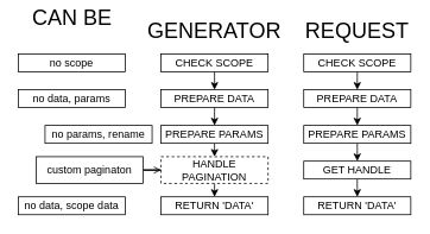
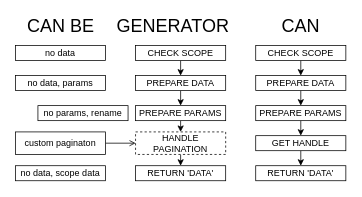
  <mxCell id="0" />
  <mxCell id="1" parent="0" />
  <mxCell id="2" style="edgeStyle=orthogonalEdgeStyle;rounded=0;orthogonalLoop=1;jettySize=auto;html=1;exitX=0.5;exitY=1;exitDx=0;exitDy=0;entryX=0.5;entryY=0;entryDx=0;entryDy=0;" edge="1" parent="1" source="3" target="5"><mxGeometry relative="1" as="geometry" /></mxCell>
  <mxCell id="3" value="CHECK SCOPE" style="rounded=0;whiteSpace=wrap;html=1;" vertex="1" parent="1"><mxGeometry x="340" y="60" width="120" height="20" as="geometry" /></mxCell>
  <mxCell id="4" style="edgeStyle=orthogonalEdgeStyle;rounded=0;orthogonalLoop=1;jettySize=auto;html=1;exitX=0.5;exitY=1;exitDx=0;exitDy=0;entryX=0.5;entryY=0;entryDx=0;entryDy=0;" edge="1" parent="1" source="5" target="7"><mxGeometry relative="1" as="geometry" /></mxCell>
  <mxCell id="5" value="PREPARE DATA" style="rounded=0;whiteSpace=wrap;html=1;" vertex="1" parent="1"><mxGeometry x="340" y="100" width="120" height="20" as="geometry" /></mxCell>
  <mxCell id="6" style="edgeStyle=orthogonalEdgeStyle;rounded=0;orthogonalLoop=1;jettySize=auto;html=1;exitX=0.5;exitY=1;exitDx=0;exitDy=0;entryX=0.5;entryY=0;entryDx=0;entryDy=0;" edge="1" parent="1" source="7" target="9"><mxGeometry relative="1" as="geometry" /></mxCell>
  <mxCell id="7" value="PREPARE PARAMS" style="rounded=0;whiteSpace=wrap;html=1;" vertex="1" parent="1"><mxGeometry x="340" y="140" width="120" height="20" as="geometry" /></mxCell>
  <mxCell id="8" style="edgeStyle=orthogonalEdgeStyle;rounded=0;orthogonalLoop=1;jettySize=auto;html=1;exitX=0.5;exitY=1;exitDx=0;exitDy=0;entryX=0.5;entryY=0;entryDx=0;entryDy=0;" edge="1" parent="1" source="9" target="10"><mxGeometry relative="1" as="geometry" /></mxCell>
  <mxCell id="9" value="GET HANDLE" style="rounded=0;whiteSpace=wrap;html=1;" vertex="1" parent="1"><mxGeometry x="340" y="180" width="120" height="20" as="geometry" /></mxCell>
  <mxCell id="10" value="RETURN 'DATA'" style="rounded=0;whiteSpace=wrap;html=1;" vertex="1" parent="1"><mxGeometry x="340" y="220" width="120" height="20" as="geometry" /></mxCell>
- <mxCell id="11" value="REQUEST" style="text;html=1;strokeColor=none;fillColor=none;align=center;verticalAlign=middle;whiteSpace=wrap;rounded=0;fontSize=24;" vertex="1" parent="1"><mxGeometry x="340" y="20" width="120" height="30" as="geometry" /></mxCell>
+ <mxCell id="11" value="CAN" style="text;html=1;strokeColor=none;fillColor=none;align=center;verticalAlign=middle;whiteSpace=wrap;rounded=0;fontSize=24;" vertex="1" parent="1"><mxGeometry x="340" y="20" width="120" height="30" as="geometry" /></mxCell>
  <mxCell id="12" style="edgeStyle=orthogonalEdgeStyle;rounded=0;orthogonalLoop=1;jettySize=auto;html=1;exitX=0.5;exitY=1;exitDx=0;exitDy=0;entryX=0.5;entryY=0;entryDx=0;entryDy=0;" edge="1" source="13" target="15" parent="1"><mxGeometry relative="1" as="geometry" /></mxCell>
  <mxCell id="13" value="CHECK SCOPE" style="rounded=0;whiteSpace=wrap;html=1;" vertex="1" parent="1"><mxGeometry x="180" y="60" width="120" height="20" as="geometry" /></mxCell>
  <mxCell id="14" style="edgeStyle=orthogonalEdgeStyle;rounded=0;orthogonalLoop=1;jettySize=auto;html=1;exitX=0.5;exitY=1;exitDx=0;exitDy=0;entryX=0.5;entryY=0;entryDx=0;entryDy=0;" edge="1" source="15" target="17" parent="1"><mxGeometry relative="1" as="geometry" /></mxCell>
  <mxCell id="15" value="PREPARE DATA" style="rounded=0;whiteSpace=wrap;html=1;" vertex="1" parent="1"><mxGeometry x="180" y="100" width="120" height="20" as="geometry" /></mxCell>
  <mxCell id="16" style="edgeStyle=orthogonalEdgeStyle;rounded=0;orthogonalLoop=1;jettySize=auto;html=1;exitX=0.5;exitY=1;exitDx=0;exitDy=0;entryX=0.5;entryY=0;entryDx=0;entryDy=0;" edge="1" source="17" target="19" parent="1"><mxGeometry relative="1" as="geometry" /></mxCell>
  <mxCell id="17" value="PREPARE PARAMS" style="rounded=0;whiteSpace=wrap;html=1;" vertex="1" parent="1"><mxGeometry x="180" y="140" width="120" height="20" as="geometry" /></mxCell>
  <mxCell id="18" style="edgeStyle=orthogonalEdgeStyle;rounded=0;orthogonalLoop=1;jettySize=auto;html=1;exitX=0.5;exitY=1;exitDx=0;exitDy=0;entryX=0.5;entryY=0;entryDx=0;entryDy=0;" edge="1" source="19" target="20" parent="1"><mxGeometry relative="1" as="geometry" /></mxCell>
  <mxCell id="19" value="HANDLE PAGINATION" style="rounded=0;whiteSpace=wrap;html=1;dashed=1;" vertex="1" parent="1"><mxGeometry x="180" y="175" width="120" height="30" as="geometry" /></mxCell>
  <mxCell id="20" value="RETURN 'DATA'" style="rounded=0;whiteSpace=wrap;html=1;" vertex="1" parent="1"><mxGeometry x="180" y="220" width="120" height="20" as="geometry" /></mxCell>
- <mxCell id="21" value="GENERATOR" style="text;html=1;strokeColor=none;fillColor=none;align=center;verticalAlign=middle;whiteSpace=wrap;rounded=0;fontSize=24;" vertex="1" parent="1"><mxGeometry x="165" y="20" width="150" height="30" as="geometry" /></mxCell>
- <mxCell id="22" value="CAN BE" style="text;html=1;align=center;verticalAlign=middle;resizable=0;points=[];autosize=1;fontSize=24;" vertex="1" parent="1"><mxGeometry x="30" y="5" width="100" height="30" as="geometry" /></mxCell>
- <mxCell id="23" value="no scope" style="rounded=0;whiteSpace=wrap;html=1;" vertex="1" parent="1"><mxGeometry x="20" y="60" width="120" height="20" as="geometry" /></mxCell>
+ <mxCell id="21" value="GENERATOR" style="text;html=1;strokeColor=none;fillColor=none;align=center;verticalAlign=middle;whiteSpace=wrap;rounded=0;fontSize=24;" vertex="1" parent="1"><mxGeometry x="155" y="20" width="150" height="30" as="geometry" /></mxCell>
+ <mxCell id="22" value="CAN BE" style="text;html=1;align=center;verticalAlign=middle;resizable=0;points=[];autosize=1;fontSize=24;" vertex="1" parent="1"><mxGeometry x="30" y="20" width="100" height="30" as="geometry" /></mxCell>
+ <mxCell id="23" value="no data" style="rounded=0;whiteSpace=wrap;html=1;" vertex="1" parent="1"><mxGeometry x="20" y="60" width="120" height="20" as="geometry" /></mxCell>
  <mxCell id="24" value="no data, params" style="rounded=0;whiteSpace=wrap;html=1;" vertex="1" parent="1"><mxGeometry x="20" y="100" width="120" height="20" as="geometry" /></mxCell>
  <mxCell id="25" value="no params, rename" style="rounded=0;whiteSpace=wrap;html=1;" vertex="1" parent="1"><mxGeometry x="50" y="140" width="120" height="20" as="geometry" /></mxCell>
  <mxCell id="26" value="" style="edgeStyle=orthogonalEdgeStyle;rounded=0;orthogonalLoop=1;jettySize=auto;html=1;fontSize=24;endArrow=open;" edge="1" parent="1" source="27" target="19"><mxGeometry relative="1" as="geometry" /></mxCell>
- <mxCell id="27" value="custom paginaton" style="rounded=0;whiteSpace=wrap;html=1;" vertex="1" parent="1"><mxGeometry x="40" y="175" width="120" height="30" as="geometry" /></mxCell>
+ <mxCell id="27" value="custom paginaton" style="rounded=0;whiteSpace=wrap;html=1;" vertex="1" parent="1"><mxGeometry x="20" y="175" width="120" height="30" as="geometry" /></mxCell>
  <mxCell id="28" value="no data, scope data" style="rounded=0;whiteSpace=wrap;html=1;" vertex="1" parent="1"><mxGeometry x="20" y="220" width="120" height="20" as="geometry" /></mxCell>
